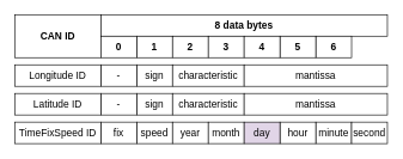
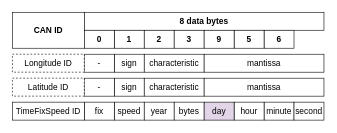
  <mxCell id="0" />
  <mxCell id="1" parent="0" />
  <mxCell id="2" value="speed" style="rounded=0;whiteSpace=wrap;html=1;fontSize=14;" vertex="1" parent="1"><mxGeometry x="190" y="170" width="50" height="30" as="geometry" /></mxCell>
  <mxCell id="3" value="fix" style="rounded=0;whiteSpace=wrap;html=1;fontSize=14;" vertex="1" parent="1"><mxGeometry x="140" y="170" width="50" height="30" as="geometry" /></mxCell>
  <mxCell id="4" value="year" style="rounded=0;whiteSpace=wrap;html=1;fontSize=14;" vertex="1" parent="1"><mxGeometry x="240" y="170" width="50" height="30" as="geometry" /></mxCell>
  <mxCell id="5" value="minute" style="rounded=0;whiteSpace=wrap;html=1;fontSize=14;" vertex="1" parent="1"><mxGeometry x="440" y="170" width="50" height="30" as="geometry" /></mxCell>
  <mxCell id="6" value="hour" style="rounded=0;whiteSpace=wrap;html=1;fontSize=14;" vertex="1" parent="1"><mxGeometry x="390" y="170" width="50" height="30" as="geometry" /></mxCell>
- <mxCell id="7" value="month" style="rounded=0;whiteSpace=wrap;html=1;fontSize=14;" vertex="1" parent="1"><mxGeometry x="290" y="170" width="50" height="30" as="geometry" /></mxCell>
+ <mxCell id="7" value="bytes" style="rounded=0;whiteSpace=wrap;html=1;fontSize=14;" vertex="1" parent="1"><mxGeometry x="290" y="170" width="50" height="30" as="geometry" /></mxCell>
  <mxCell id="8" value="day" style="rounded=0;whiteSpace=wrap;html=1;fontSize=14;fillColor=#e1d5e7;" vertex="1" parent="1"><mxGeometry x="340" y="170" width="50" height="30" as="geometry" /></mxCell>
  <mxCell id="9" value="TimeFixSpeed ID" style="rounded=0;whiteSpace=wrap;html=1;fontSize=14;" vertex="1" parent="1"><mxGeometry x="20" y="170" width="120" height="30" as="geometry" /></mxCell>
  <mxCell id="10" value="second" style="rounded=0;whiteSpace=wrap;html=1;fontSize=14;" vertex="1" parent="1"><mxGeometry x="490" y="170" width="50" height="30" as="geometry" /></mxCell>
  <mxCell id="11" value="sign" style="rounded=0;whiteSpace=wrap;html=1;fontSize=14;" vertex="1" parent="1"><mxGeometry x="190" y="90" width="50" height="30" as="geometry" /></mxCell>
  <mxCell id="12" value="-" style="rounded=0;whiteSpace=wrap;html=1;fontSize=14;" vertex="1" parent="1"><mxGeometry x="140" y="90" width="50" height="30" as="geometry" /></mxCell>
  <mxCell id="13" value="characteristic" style="rounded=0;whiteSpace=wrap;html=1;fontSize=14;" vertex="1" parent="1"><mxGeometry x="240" y="90" width="100" height="30" as="geometry" /></mxCell>
  <mxCell id="14" value="mantissa" style="rounded=0;whiteSpace=wrap;html=1;fontSize=14;" vertex="1" parent="1"><mxGeometry x="340" y="90" width="200" height="30" as="geometry" /></mxCell>
- <mxCell id="15" value="Longitude ID" style="rounded=0;whiteSpace=wrap;html=1;fontSize=14;" vertex="1" parent="1"><mxGeometry x="20" y="90" width="120" height="30" as="geometry" /></mxCell>
+ <mxCell id="15" value="Longitude ID" style="rounded=0;whiteSpace=wrap;html=1;fontSize=14;dashed=1;" vertex="1" parent="1"><mxGeometry x="20" y="90" width="120" height="30" as="geometry" /></mxCell>
  <mxCell id="16" value="sign" style="rounded=0;whiteSpace=wrap;html=1;fontSize=14;" vertex="1" parent="1"><mxGeometry x="190" y="130" width="50" height="30" as="geometry" /></mxCell>
  <mxCell id="17" value="-" style="rounded=0;whiteSpace=wrap;html=1;fontSize=14;" vertex="1" parent="1"><mxGeometry x="140" y="130" width="50" height="30" as="geometry" /></mxCell>
  <mxCell id="18" value="characteristic" style="rounded=0;whiteSpace=wrap;html=1;fontSize=14;" vertex="1" parent="1"><mxGeometry x="240" y="130" width="100" height="30" as="geometry" /></mxCell>
  <mxCell id="19" value="mantissa" style="rounded=0;whiteSpace=wrap;html=1;fontSize=14;" vertex="1" parent="1"><mxGeometry x="340" y="130" width="200" height="30" as="geometry" /></mxCell>
- <mxCell id="20" value="Latitude ID" style="rounded=0;whiteSpace=wrap;html=1;fontSize=14;" vertex="1" parent="1"><mxGeometry x="20" y="130" width="120" height="30" as="geometry" /></mxCell>
+ <mxCell id="20" value="Latitude ID" style="rounded=0;whiteSpace=wrap;html=1;fontSize=14;dashed=1;" vertex="1" parent="1"><mxGeometry x="20" y="130" width="120" height="30" as="geometry" /></mxCell>
  <mxCell id="21" value="CAN ID" style="rounded=0;whiteSpace=wrap;html=1;fontSize=14;fontStyle=1" vertex="1" parent="1"><mxGeometry x="20" y="20" width="120" height="60" as="geometry" /></mxCell>
  <mxCell id="22" value="8 data bytes" style="rounded=0;whiteSpace=wrap;html=1;fontSize=14;fontStyle=1" vertex="1" parent="1"><mxGeometry x="140" y="20" width="400" height="30" as="geometry" /></mxCell>
  <mxCell id="23" value="1" style="rounded=0;whiteSpace=wrap;html=1;fontSize=14;fontStyle=1" vertex="1" parent="1"><mxGeometry x="190" y="50" width="50" height="30" as="geometry" /></mxCell>
  <mxCell id="24" value="0" style="rounded=0;whiteSpace=wrap;html=1;fontSize=14;fontStyle=1" vertex="1" parent="1"><mxGeometry x="140" y="50" width="50" height="30" as="geometry" /></mxCell>
  <mxCell id="25" value="2" style="rounded=0;whiteSpace=wrap;html=1;fontSize=14;fontStyle=1" vertex="1" parent="1"><mxGeometry x="240" y="50" width="50" height="30" as="geometry" /></mxCell>
  <mxCell id="26" value="6" style="rounded=0;whiteSpace=wrap;html=1;fontSize=14;fontStyle=1" vertex="1" parent="1"><mxGeometry x="440" y="50" width="50" height="30" as="geometry" /></mxCell>
  <mxCell id="27" value="5" style="rounded=0;whiteSpace=wrap;html=1;fontSize=14;fontStyle=1" vertex="1" parent="1"><mxGeometry x="390" y="50" width="50" height="30" as="geometry" /></mxCell>
  <mxCell id="28" value="3" style="rounded=0;whiteSpace=wrap;html=1;fontSize=14;fontStyle=1" vertex="1" parent="1"><mxGeometry x="290" y="50" width="50" height="30" as="geometry" /></mxCell>
- <mxCell id="29" value="4" style="rounded=0;whiteSpace=wrap;html=1;fontSize=14;fontStyle=1" vertex="1" parent="1"><mxGeometry x="340" y="50" width="50" height="30" as="geometry" /></mxCell>
+ <mxCell id="29" value="9" style="rounded=0;whiteSpace=wrap;html=1;fontSize=14;fontStyle=1" vertex="1" parent="1"><mxGeometry x="340" y="50" width="50" height="30" as="geometry" /></mxCell>
